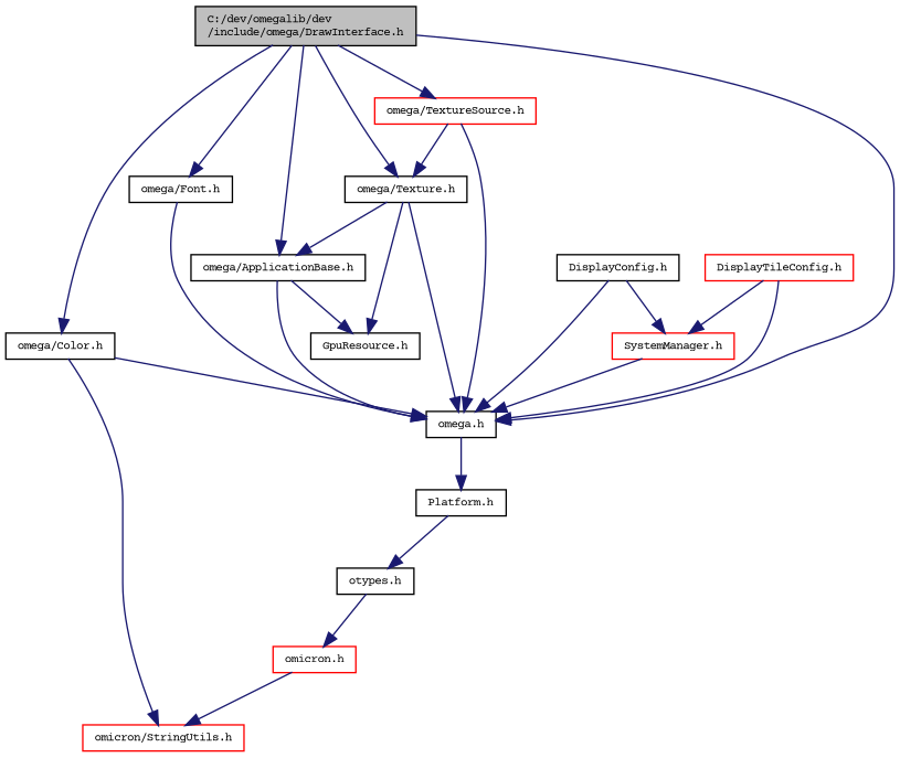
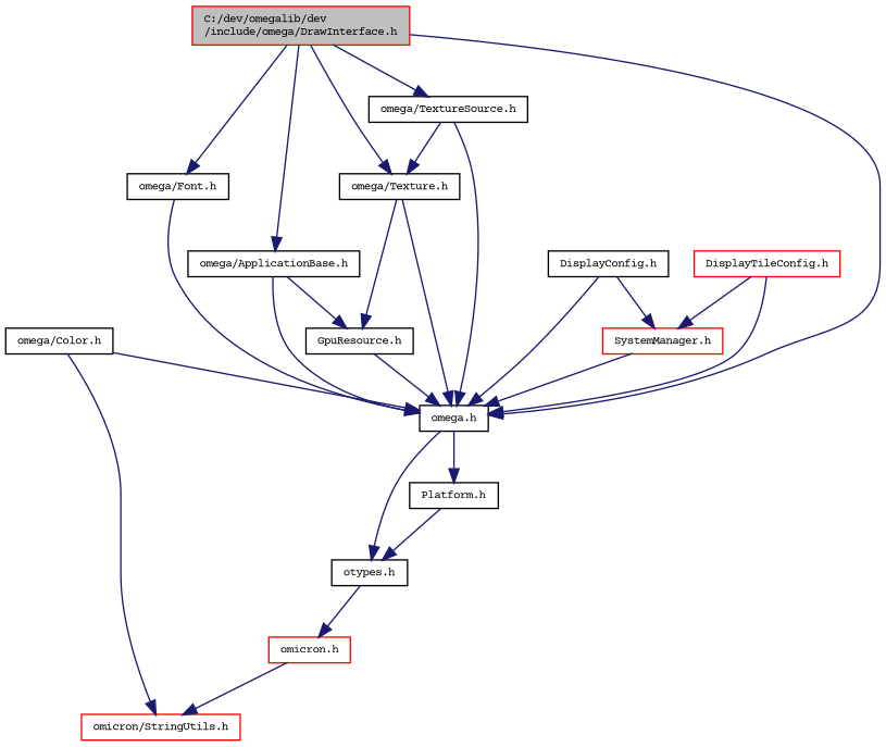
  digraph {
    fontname="Courier Prime"
    node [color=black fontname="Courier Prime" fontsize=8 shape=record]
    edge [color=midnightblue fontname="Courier Prime" fontsize=8 labelfontname="FreeSans.ttf" labelfontsize=8 style=solid]
-   n1 [fillcolor=grey75 fontcolor=black height=0.2 label="C:/dev/omegalib/dev\l/include/omega/DrawInterface.h" style=filled width=0.4]
+   n1 [color=red fillcolor=grey75 fontcolor=black height=0.2 label="C:/dev/omegalib/dev\l/include/omega/DrawInterface.h" style=filled width=0.4]
    n2 [height=0.2 label="omega.h" width=0.4]
    n3 [height=0.2 label="omega/Color.h" width=0.4]
    n4 [height=0.2 label="omega/Font.h" width=0.4]
    n5 [height=0.2 label="omega/ApplicationBase.h" width=0.4]
    n6 [height=0.2 label="omega/Texture.h" width=0.4]
-   n7 [color=red height=0.2 label="omega/TextureSource.h" width=0.4]
+   n7 [height=0.2 label="omega/TextureSource.h" width=0.4]
    n8 [height=0.2 label="otypes.h" width=0.4]
    n9 [height=0.2 label="Platform.h" width=0.4]
    n10 [color=red height=0.2 label="omicron/StringUtils.h" width=0.4]
    n11 [height=0.2 label="GpuResource.h" width=0.4]
    n12 [color=red height=0.2 label="omicron.h" width=0.4]
    n13 [height=0.2 label="DisplayConfig.h" width=0.4]
    n14 [color=red height=0.2 label="SystemManager.h" width=0.4]
    n15 [color=red height=0.2 label="DisplayTileConfig.h" width=0.4]
    n1 -> n2
-   n1 -> n3
    n1 -> n4
    n1 -> n5
    n1 -> n6
    n1 -> n7
+   n2 -> n8
    n2 -> n9
    n3 -> n2
    n3 -> n10
    n4 -> n2
    n5 -> n2
    n5 -> n11
    n6 -> n2
-   n6 -> n5
    n6 -> n11
    n7 -> n2
    n7 -> n6
    n8 -> n12
    n9 -> n8
+   n11 -> n2
    n12 -> n10
    n13 -> n2
    n13 -> n14
    n14 -> n2
    n15 -> n2
    n15 -> n14
  }
